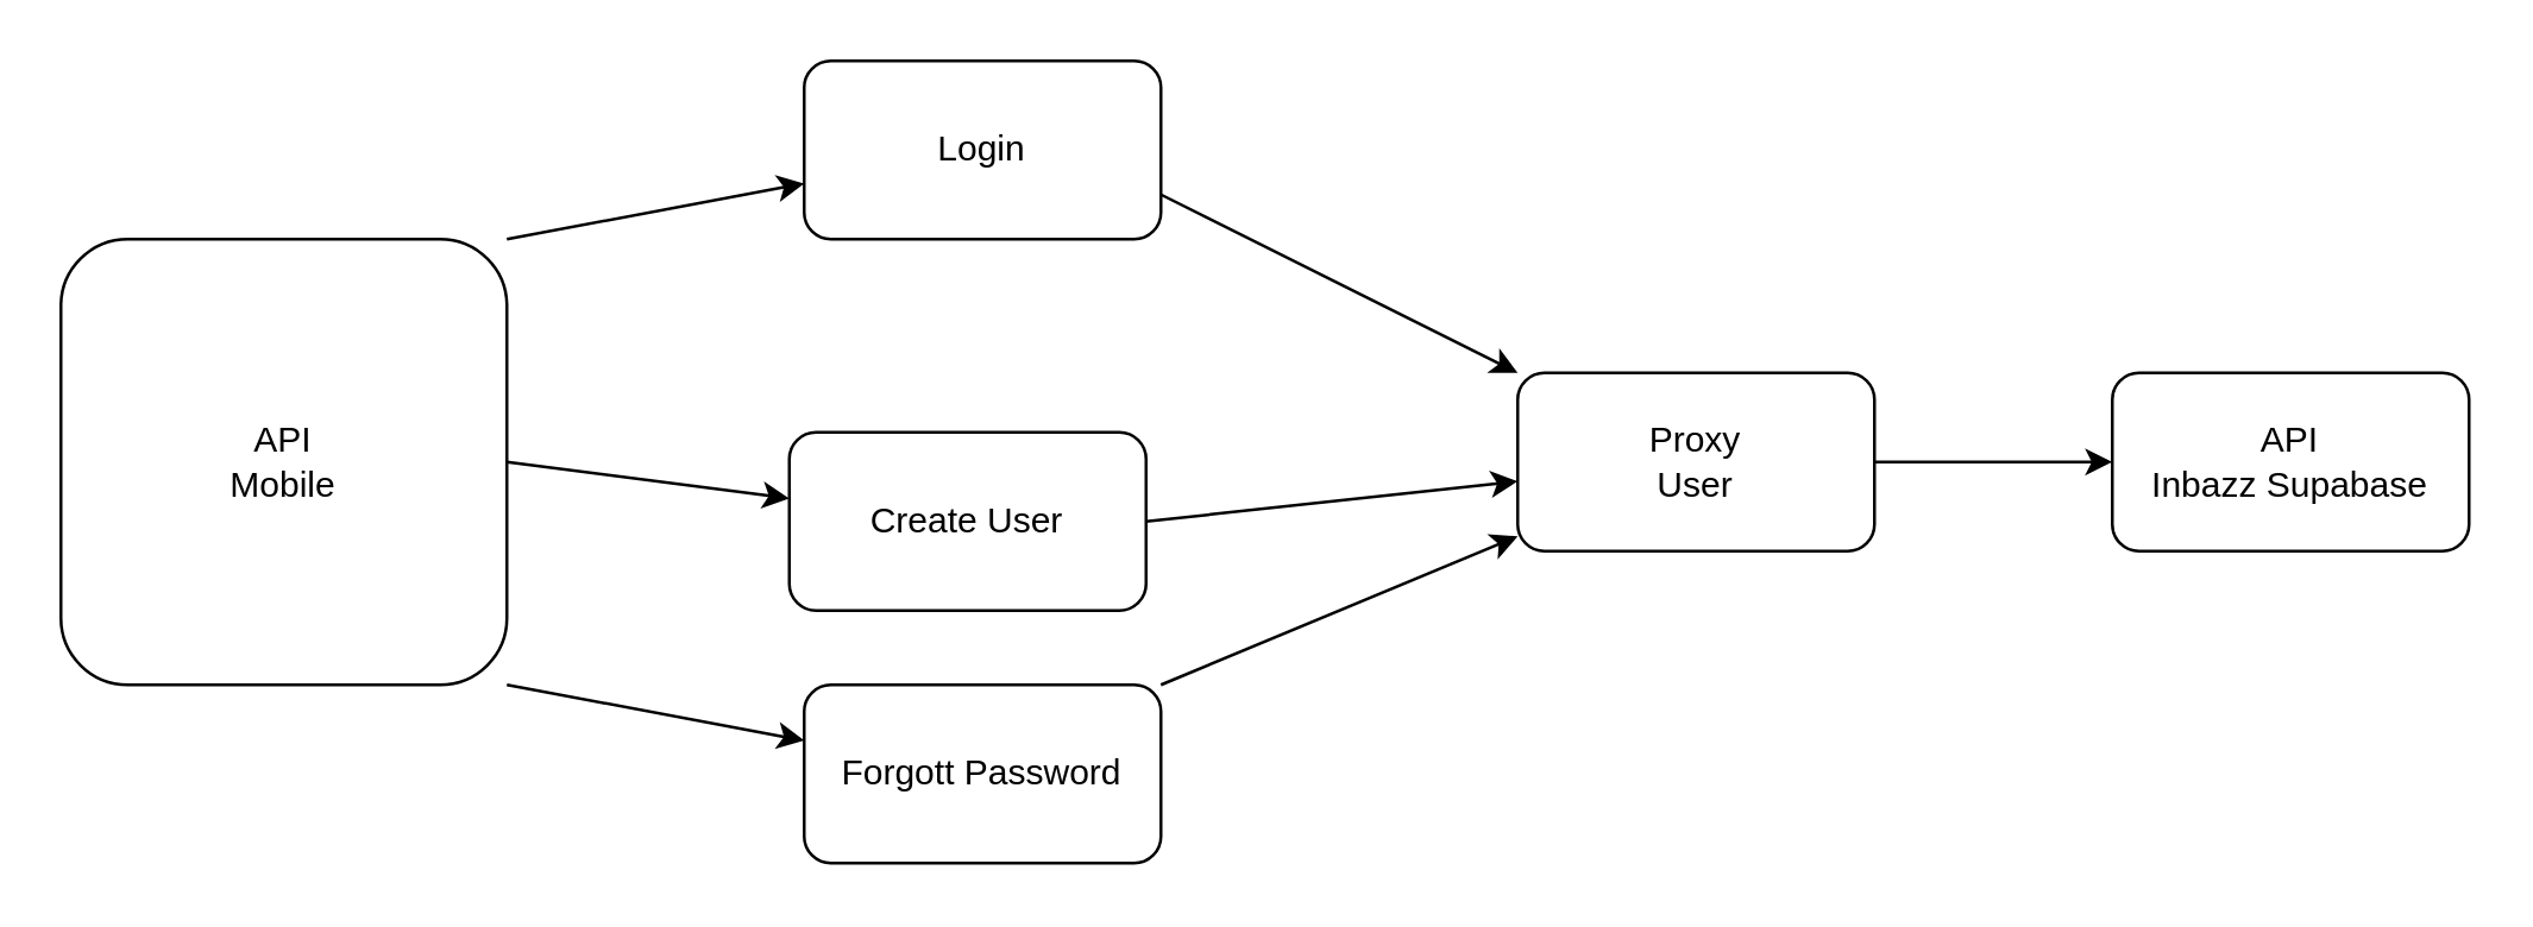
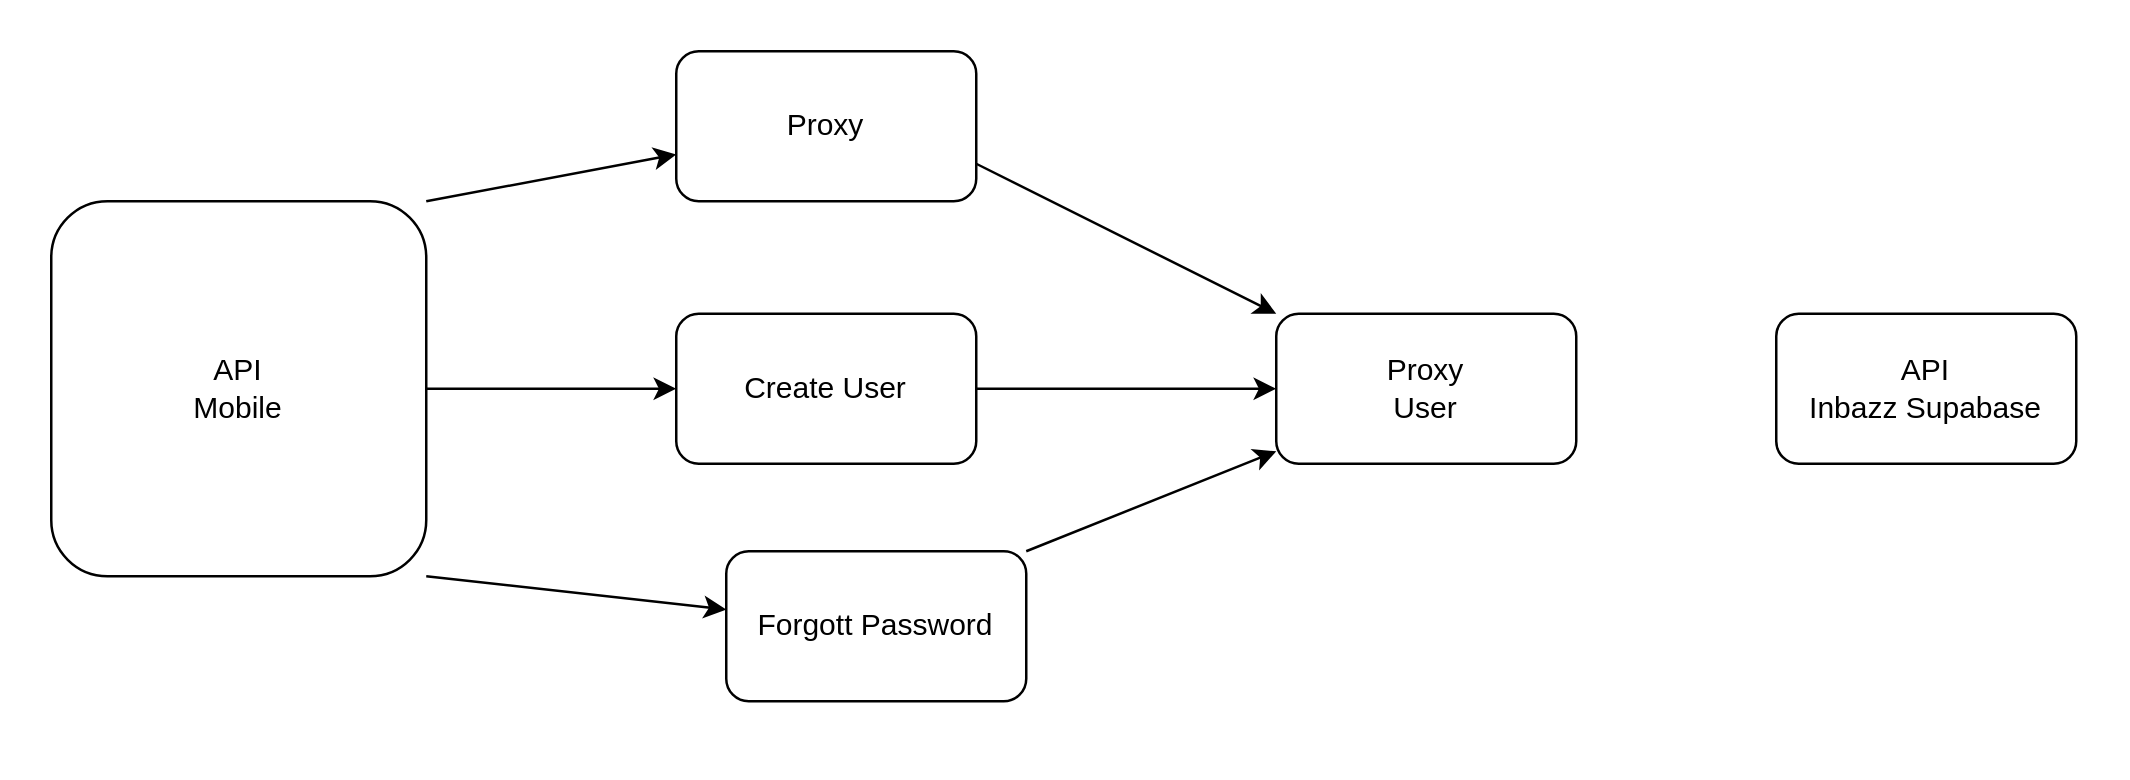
  <mxCell id="0" />
  <mxCell id="1" parent="0" />
  <mxCell id="2" style="edgeStyle=none;html=1;exitX=1;exitY=0;exitDx=0;exitDy=0;" edge="1" parent="1" source="5" target="7"><mxGeometry relative="1" as="geometry"><mxPoint x="430" y="40" as="targetPoint" /></mxGeometry></mxCell>
  <mxCell id="3" style="edgeStyle=none;html=1;exitX=1;exitY=0.5;exitDx=0;exitDy=0;" edge="1" parent="1" source="5" target="9"><mxGeometry relative="1" as="geometry"><mxPoint x="420" y="145" as="targetPoint" /></mxGeometry></mxCell>
  <mxCell id="4" style="edgeStyle=none;html=1;exitX=1;exitY=1;exitDx=0;exitDy=0;" edge="1" parent="1" source="5" target="10"><mxGeometry relative="1" as="geometry"><mxPoint x="420" y="240" as="targetPoint" /></mxGeometry></mxCell>
  <mxCell id="5" value="API&lt;div&gt;Mobile&lt;/div&gt;" style="rounded=1;whiteSpace=wrap;html=1;" vertex="1" parent="1"><mxGeometry x="20" y="80" width="150" height="150" as="geometry" /></mxCell>
  <mxCell id="6" style="edgeStyle=none;html=1;exitX=1;exitY=0.75;exitDx=0;exitDy=0;" edge="1" parent="1" source="7" target="12"><mxGeometry relative="1" as="geometry"><mxPoint x="660" y="110" as="targetPoint" /></mxGeometry></mxCell>
- <mxCell id="7" value="Login" style="rounded=1;whiteSpace=wrap;html=1;" vertex="1" parent="1"><mxGeometry x="270" y="20" width="120" height="60" as="geometry" /></mxCell>
+ <mxCell id="7" value="Proxy" style="rounded=1;whiteSpace=wrap;html=1;" vertex="1" parent="1"><mxGeometry x="270" y="20" width="120" height="60" as="geometry" /></mxCell>
  <mxCell id="8" style="edgeStyle=none;html=1;exitX=1;exitY=0.5;exitDx=0;exitDy=0;" edge="1" parent="1" source="9" target="12"><mxGeometry relative="1" as="geometry" /></mxCell>
- <mxCell id="9" value="Create User" style="rounded=1;whiteSpace=wrap;html=1;" vertex="1" parent="1"><mxGeometry x="265" y="145" width="120" height="60" as="geometry" /></mxCell>
- <mxCell id="10" value="Forgott Password" style="rounded=1;whiteSpace=wrap;html=1;" vertex="1" parent="1"><mxGeometry x="270" y="230" width="120" height="60" as="geometry" /></mxCell>
- <mxCell id="11" style="edgeStyle=none;html=1;exitX=1;exitY=0.5;exitDx=0;exitDy=0;" edge="1" parent="1" source="12" target="14"><mxGeometry relative="1" as="geometry"><mxPoint x="720" y="145.286" as="targetPoint" /></mxGeometry></mxCell>
+ <mxCell id="9" value="Create User" style="rounded=1;whiteSpace=wrap;html=1;" vertex="1" parent="1"><mxGeometry x="270" y="125" width="120" height="60" as="geometry" /></mxCell>
+ <mxCell id="10" value="Forgott Password" style="rounded=1;whiteSpace=wrap;html=1;" vertex="1" parent="1"><mxGeometry x="290" y="220" width="120" height="60" as="geometry" /></mxCell>
  <mxCell id="12" value="Proxy&lt;div&gt;User&lt;/div&gt;" style="rounded=1;whiteSpace=wrap;html=1;" vertex="1" parent="1"><mxGeometry x="510" y="125" width="120" height="60" as="geometry" /></mxCell>
  <mxCell id="13" style="edgeStyle=none;html=1;exitX=1;exitY=0;exitDx=0;exitDy=0;" edge="1" parent="1" source="10"><mxGeometry relative="1" as="geometry"><mxPoint x="510" y="180" as="targetPoint" /><Array as="points"><mxPoint x="510" y="180" /></Array></mxGeometry></mxCell>
  <mxCell id="14" value="API&lt;div&gt;Inbazz Supabase&lt;/div&gt;" style="rounded=1;whiteSpace=wrap;html=1;" vertex="1" parent="1"><mxGeometry x="710" y="124.996" width="120" height="60" as="geometry" /></mxCell>
